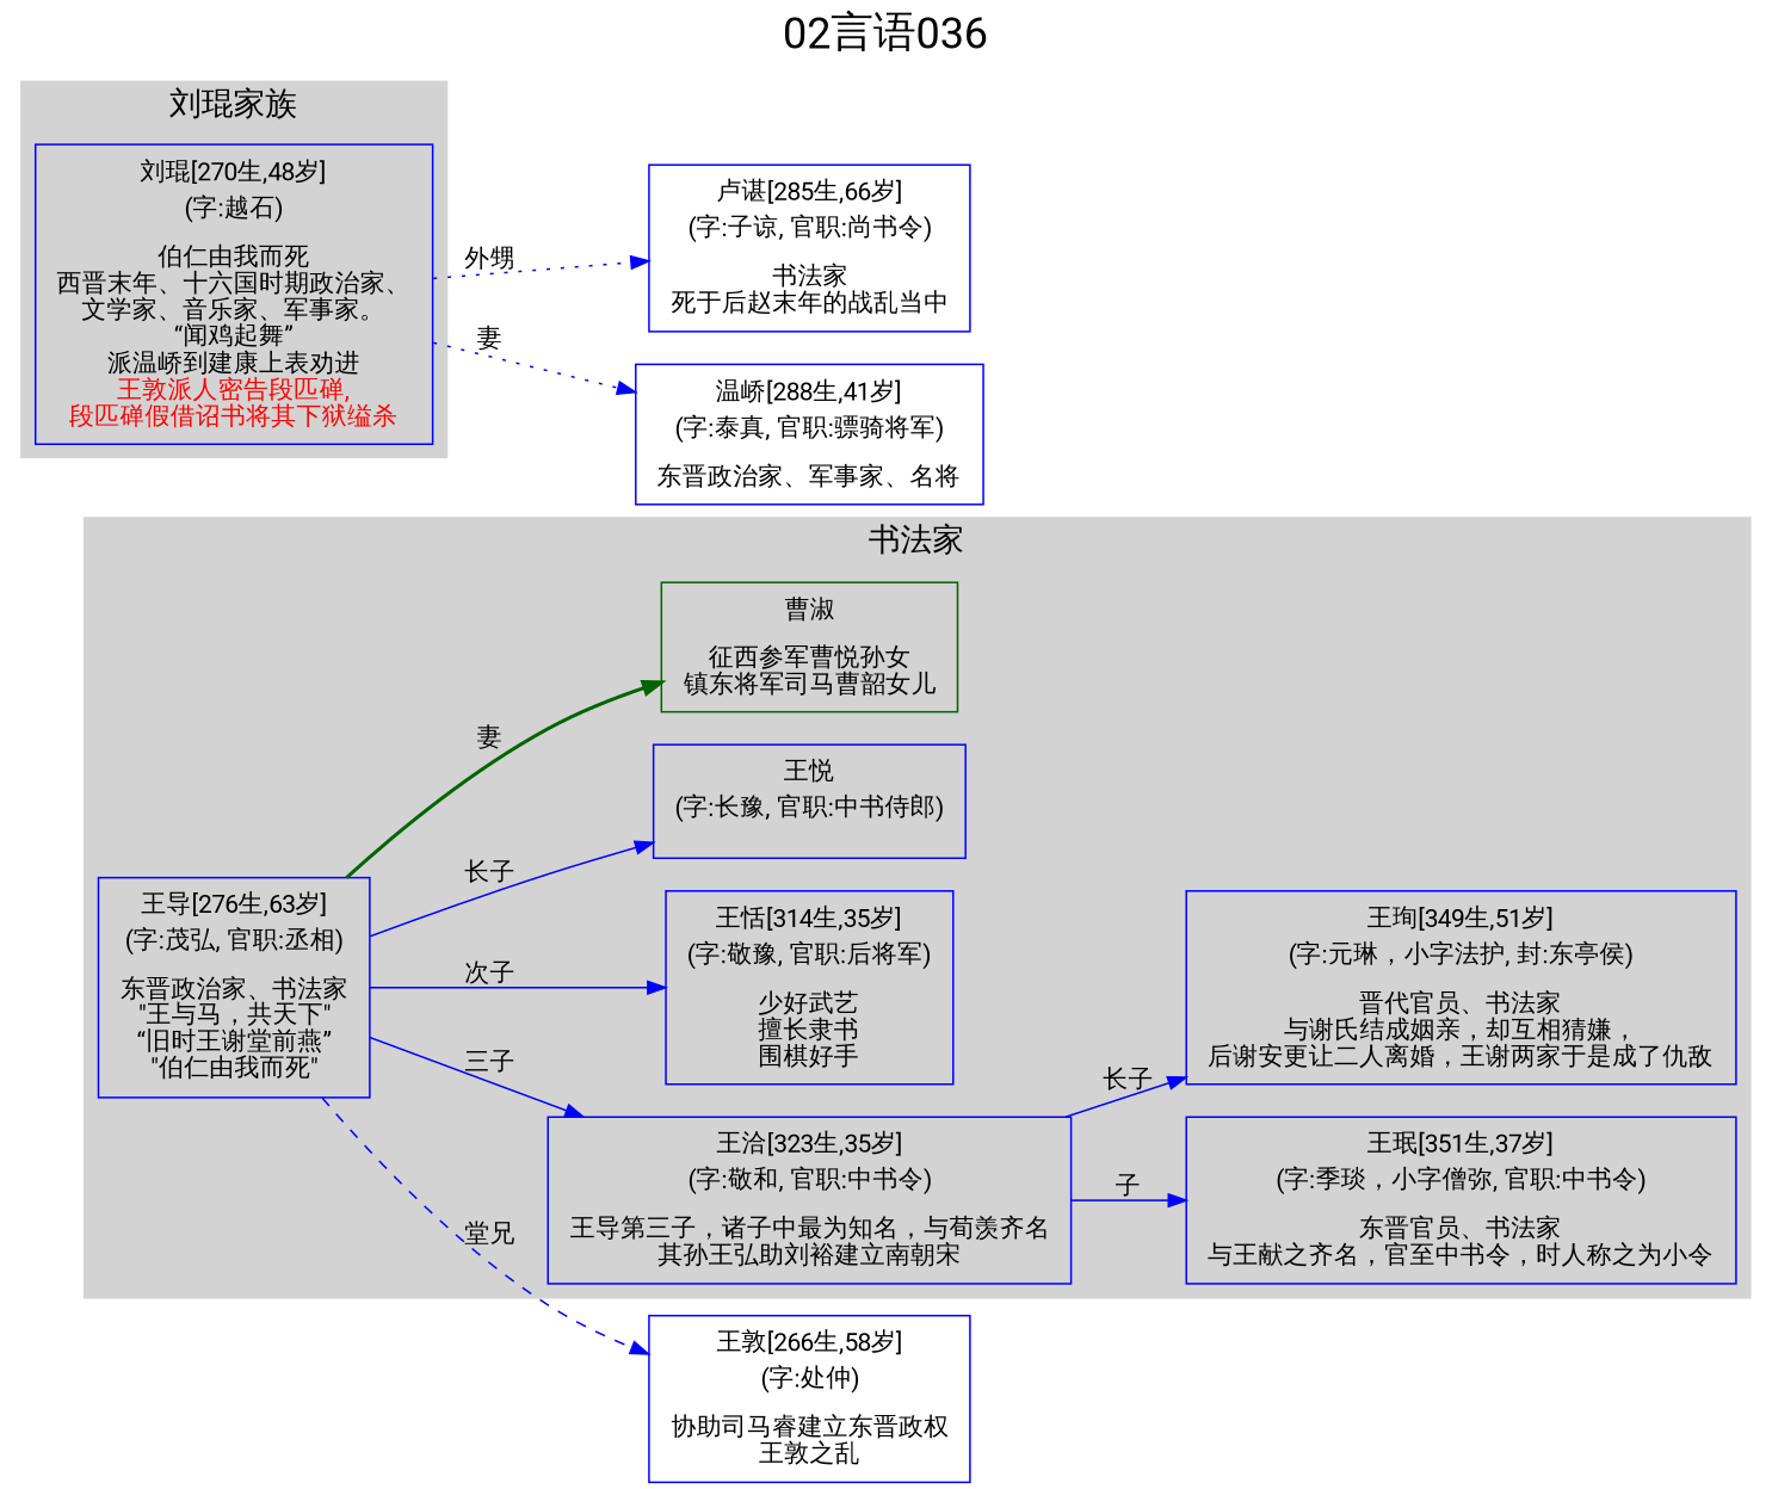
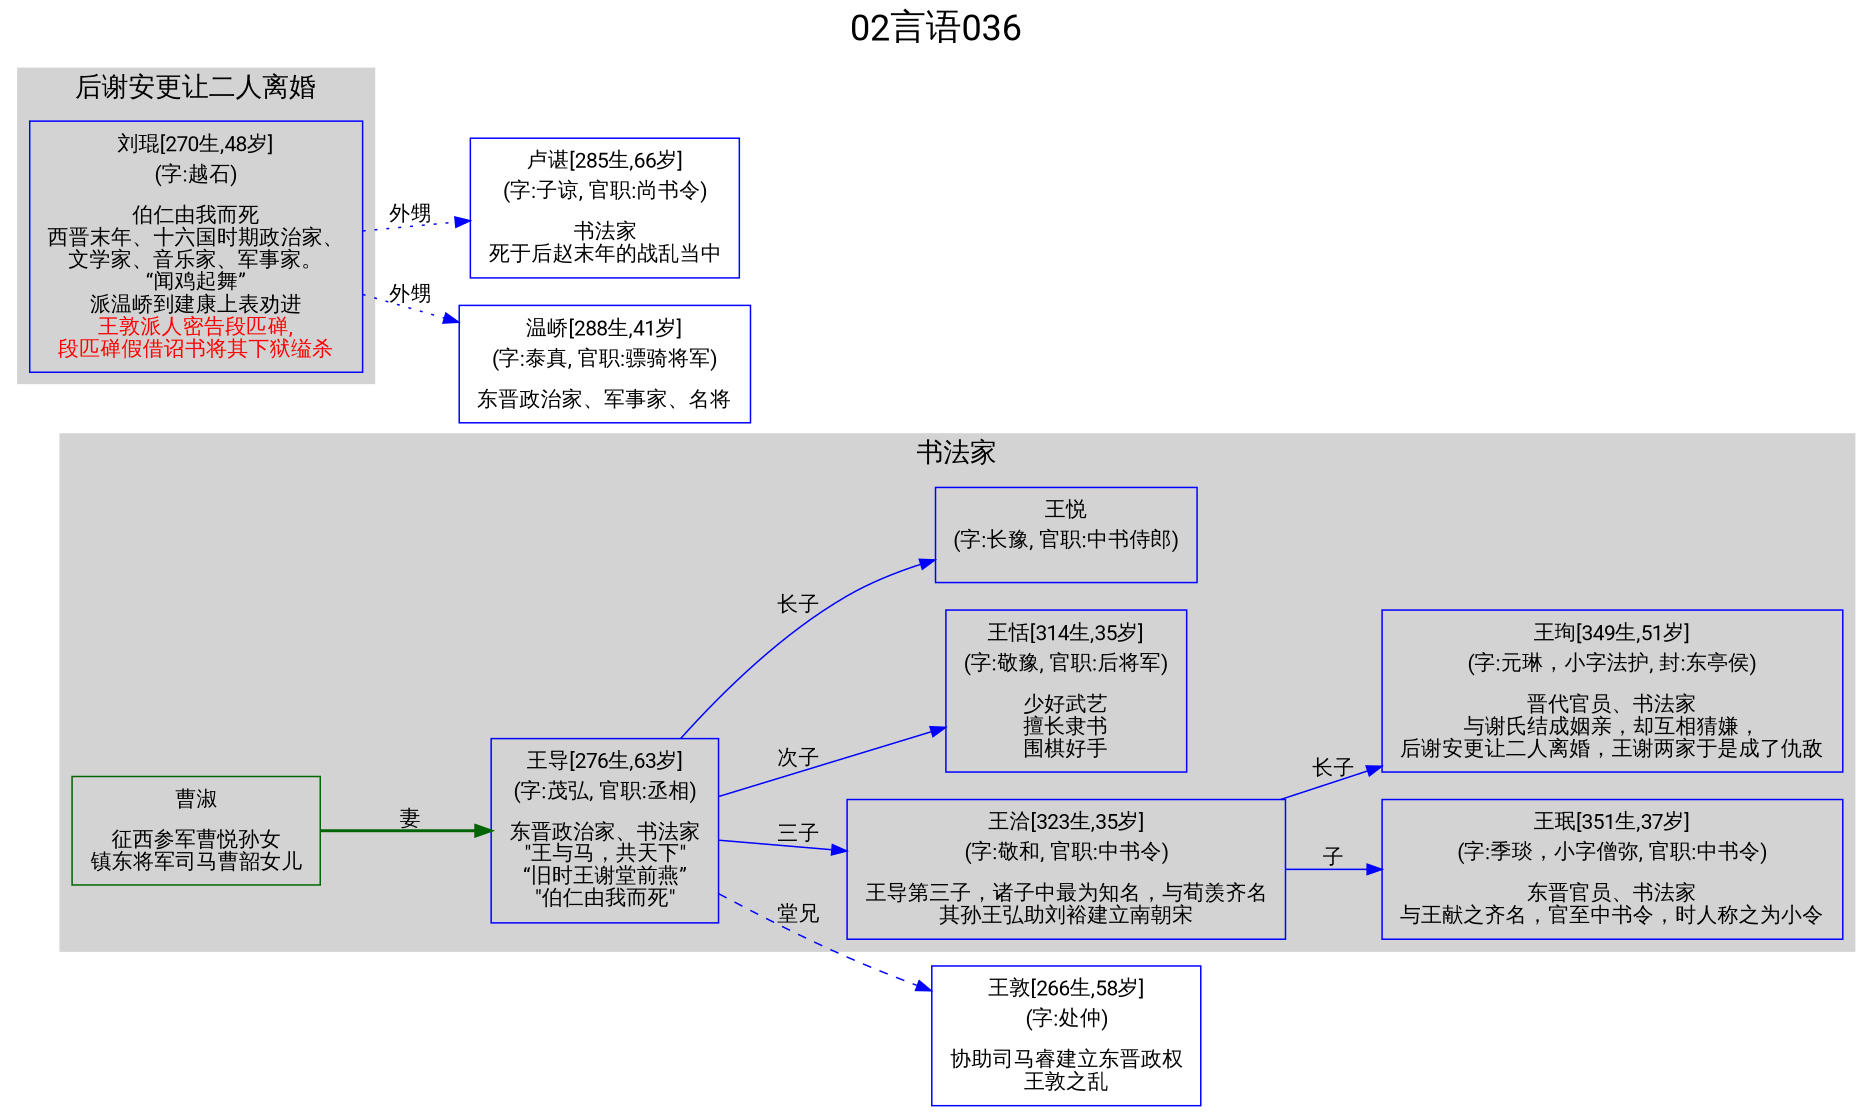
  digraph {
    color=lightgrey
    fontname=Roboto
    fontsize=24
    label="02言语036"
    labelloc=t
    rankdir=LR
    ranksep=0.5
    style=filled
    node [color=blue fontname=Roboto shape=box]
    edge [color=blue fontname=Roboto style=solid]
    n1 [label=<<table border="0" cellborder="0"><tr><td>王导[276生,63岁]</td></tr><tr><td>(字:茂弘, 官职:丞相)</td></tr><tr><td></td></tr><tr><td>东晋政治家、书法家<br/>"王与马，共天下"<br/>“旧时王谢堂前燕”<br/>"伯仁由我而死"<br/></td></tr></table>>]
    n2 [label=<<table border="0" cellborder="0"><tr><td>王珉[351生,37岁]</td></tr><tr><td>(字:季琰，小字僧弥, 官职:中书令)</td></tr><tr><td></td></tr><tr><td>东晋官员、书法家<br/>与王献之齐名，官至中书令，时人称之为小令<br/></td></tr></table>>]
    n3 [label=<<table border="0" cellborder="0"><tr><td>王珣[349生,51岁]</td></tr><tr><td>(字:元琳，小字法护, 封:东亭侯)</td></tr><tr><td></td></tr><tr><td>晋代官员、书法家<br/>与谢氏结成姻亲，却互相猜嫌，<br/>后谢安更让二人离婚，王谢两家于是成了仇敌<br/></td></tr></table>>]
    n4 [label=<<table border="0" cellborder="0"><tr><td>王洽[323生,35岁]</td></tr><tr><td>(字:敬和, 官职:中书令)</td></tr><tr><td></td></tr><tr><td>王导第三子，诸子中最为知名，与荀羡齐名<br/>其孙王弘助刘裕建立南朝宋<br/></td></tr></table>>]
    n5 [label=<<table border="0" cellborder="0"><tr><td>王恬[314生,35岁]</td></tr><tr><td>(字:敬豫, 官职:后将军)</td></tr><tr><td></td></tr><tr><td>少好武艺<br/>擅长隶书<br/>围棋好手<br/></td></tr></table>>]
    n6 [label=<<table border="0" cellborder="0"><tr><td>王悦</td></tr><tr><td>(字:长豫, 官职:中书侍郎)</td></tr><tr><td></td></tr><tr><td></td></tr></table>>]
    n7 [color=darkgreen label=<<table border="0" cellborder="0"><tr><td>曹淑</td></tr><tr><td></td></tr><tr><td>征西参军曹悦孙女<br/>镇东将军司马曹韶女儿<br/></td></tr></table>>]
    n8 [label=<<table border="0" cellborder="0"><tr><td>刘琨[270生,48岁]</td></tr><tr><td>(字:越石)</td></tr><tr><td></td></tr><tr><td>伯仁由我而死<br/>西晋末年、十六国时期政治家、<br/>文学家、音乐家、军事家。<br/>“闻鸡起舞”<br/>派温峤到建康上表劝进<br/><font color = 'red'>王敦派人密告段匹䃅,<br/>段匹䃅假借诏书将其下狱缢杀<br/></font></td></tr></table>>]
    n9 [label=<<table border="0" cellborder="0"><tr><td>王敦[266生,58岁]</td></tr><tr><td>(字:处仲)</td></tr><tr><td></td></tr><tr><td>协助司马睿建立东晋政权<br/>王敦之乱<br/></td></tr></table>>]
    n10 [label=<<table border="0" cellborder="0"><tr><td>卢谌[285生,66岁]</td></tr><tr><td>(字:子谅, 官职:尚书令)</td></tr><tr><td></td></tr><tr><td>书法家<br/>死于后赵末年的战乱当中<br/></td></tr></table>>]
    n11 [label=<<table border="0" cellborder="0"><tr><td>温峤[288生,41岁]</td></tr><tr><td>(字:泰真, 官职:骠骑将军)</td></tr><tr><td></td></tr><tr><td>东晋政治家、军事家、名将<br/></td></tr></table>>]
    subgraph cluster_1 {
      fontsize=18
      label="书法家"
      n1
      n2
      n3
      n4
      n5
      n6
      n7
    }
    subgraph cluster_2 {
      fontsize=18
-     label="刘琨家族"
+     label="后谢安更让二人离婚"
      n8
    }
    n1 -> n4 [label="三子"]
    n1 -> n5 [label="次子"]
    n1 -> n6 [label="长子"]
-   n1 -> n7 [color=darkgreen label="妻" style=bold]
+   n7 -> n1 [color=darkgreen label="妻" style=bold]
    n1 -> n9 [label="堂兄" style=dashed]
    n4 -> n2 [label="子"]
    n4 -> n3 [label="长子"]
    n8 -> n10 [label="外甥" style=dotted]
-   n8 -> n11 [label="妻" style=dotted]
+   n8 -> n11 [label="外甥" style=dotted]
  }
